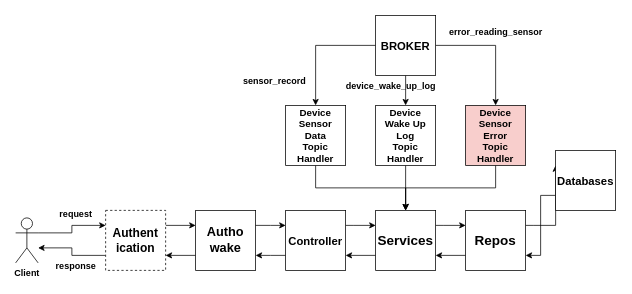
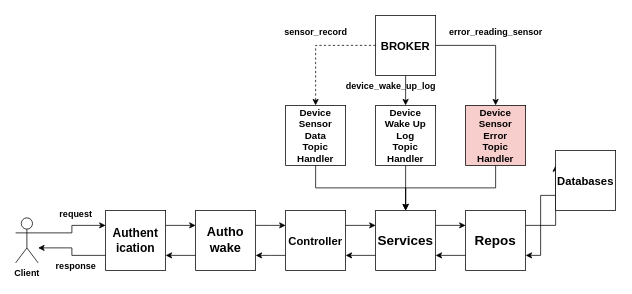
  <mxCell id="0" />
  <mxCell id="1" parent="0" />
  <mxCell id="2" style="edgeStyle=orthogonalEdgeStyle;rounded=0;orthogonalLoop=1;jettySize=auto;html=1;entryX=0;entryY=0.25;entryDx=0;entryDy=0;fontStyle=1" parent="1" source="3" target="6" edge="1"><mxGeometry relative="1" as="geometry"><Array as="points"><mxPoint x="95" y="310" /><mxPoint x="95" y="300" /></Array></mxGeometry></mxCell>
  <mxCell id="3" value="Client" style="shape=umlActor;verticalLabelPosition=bottom;verticalAlign=top;html=1;outlineConnect=0;fontStyle=1" parent="1" vertex="1"><mxGeometry x="20" y="290" width="30" height="60" as="geometry" /></mxCell>
  <mxCell id="4" value="" style="edgeStyle=orthogonalEdgeStyle;rounded=0;orthogonalLoop=1;jettySize=auto;html=1;exitX=1;exitY=0.25;exitDx=0;exitDy=0;fontStyle=1" parent="1" source="6" target="8" edge="1"><mxGeometry relative="1" as="geometry"><Array as="points"><mxPoint x="280" y="300" /><mxPoint x="280" y="300" /></Array></mxGeometry></mxCell>
  <mxCell id="5" style="edgeStyle=orthogonalEdgeStyle;rounded=0;orthogonalLoop=1;jettySize=auto;html=1;exitX=0;exitY=0.75;exitDx=0;exitDy=0;fontStyle=1" parent="1" source="6" target="3" edge="1"><mxGeometry relative="1" as="geometry"><Array as="points"><mxPoint x="95" y="340" /><mxPoint x="95" y="330" /></Array></mxGeometry></mxCell>
- <mxCell id="6" value="Authent&lt;br style=&quot;font-size: 16px;&quot;&gt;ication" style="aspect=fixed;fontStyle=1;fontSize=16;glass=0;shadow=0;rounded=0;html=1;whiteSpace=wrap;labelBackgroundColor=none;dashed=1;" parent="1" vertex="1"><mxGeometry x="140" y="280" width="80" height="80" as="geometry" /></mxCell>
+ <mxCell id="6" value="Authent&lt;br style=&quot;font-size: 16px;&quot;&gt;ication" style="aspect=fixed;fontStyle=1;fontSize=16;glass=0;shadow=0;rounded=0;html=1;whiteSpace=wrap;labelBackgroundColor=none;" parent="1" vertex="1"><mxGeometry x="140" y="280" width="80" height="80" as="geometry" /></mxCell>
  <mxCell id="7" style="edgeStyle=orthogonalEdgeStyle;rounded=0;orthogonalLoop=1;jettySize=auto;html=1;exitX=0;exitY=0.75;exitDx=0;exitDy=0;entryX=1;entryY=0.75;entryDx=0;entryDy=0;fontStyle=1" parent="1" source="8" target="6" edge="1"><mxGeometry relative="1" as="geometry" /></mxCell>
  <mxCell id="8" value="Autho&lt;br style=&quot;font-size: 17px;&quot;&gt;wake" style="whiteSpace=wrap;html=1;aspect=fixed;fontStyle=1;fontSize=17;" parent="1" vertex="1"><mxGeometry x="260" y="280" width="80" height="80" as="geometry" /></mxCell>
  <mxCell id="9" value="" style="edgeStyle=orthogonalEdgeStyle;rounded=0;orthogonalLoop=1;jettySize=auto;html=1;fontStyle=1;entryX=0;entryY=0.25;entryDx=0;entryDy=0;" parent="1" source="11" target="14" edge="1"><mxGeometry relative="1" as="geometry"><Array as="points"><mxPoint x="470" y="300" /><mxPoint x="470" y="300" /></Array></mxGeometry></mxCell>
  <mxCell id="10" style="edgeStyle=orthogonalEdgeStyle;rounded=0;orthogonalLoop=1;jettySize=auto;html=1;" parent="1" source="11" edge="1"><mxGeometry relative="1" as="geometry"><Array as="points"><mxPoint x="360" y="340" /><mxPoint x="360" y="340" /></Array><mxPoint x="340" y="340" as="targetPoint" /></mxGeometry></mxCell>
  <mxCell id="11" value="Controller" style="whiteSpace=wrap;html=1;aspect=fixed;fontStyle=1;fontSize=15;" parent="1" vertex="1"><mxGeometry x="380" y="280" width="80" height="80" as="geometry" /></mxCell>
  <mxCell id="12" value="" style="edgeStyle=orthogonalEdgeStyle;rounded=0;orthogonalLoop=1;jettySize=auto;html=1;fontStyle=1;entryX=0;entryY=0.25;entryDx=0;entryDy=0;" parent="1" source="14" target="17" edge="1"><mxGeometry relative="1" as="geometry"><Array as="points"><mxPoint x="590" y="300" /><mxPoint x="590" y="300" /></Array></mxGeometry></mxCell>
  <mxCell id="13" style="edgeStyle=orthogonalEdgeStyle;rounded=0;orthogonalLoop=1;jettySize=auto;html=1;exitX=0;exitY=0.75;exitDx=0;exitDy=0;entryX=1;entryY=0.75;entryDx=0;entryDy=0;fontStyle=1" parent="1" source="14" target="11" edge="1"><mxGeometry relative="1" as="geometry" /></mxCell>
  <mxCell id="14" value="Services" style="whiteSpace=wrap;html=1;aspect=fixed;fontStyle=1;fontSize=18;" parent="1" vertex="1"><mxGeometry x="500" y="280" width="80" height="80" as="geometry" /></mxCell>
  <mxCell id="15" value="" style="edgeStyle=orthogonalEdgeStyle;rounded=0;orthogonalLoop=1;jettySize=auto;html=1;fontStyle=1;entryX=0;entryY=0.25;entryDx=0;entryDy=0;" parent="1" source="17" target="19" edge="1"><mxGeometry relative="1" as="geometry"><Array as="points"><mxPoint x="710" y="300" /><mxPoint x="710" y="300" /></Array></mxGeometry></mxCell>
  <mxCell id="16" style="edgeStyle=orthogonalEdgeStyle;rounded=0;orthogonalLoop=1;jettySize=auto;html=1;exitX=0;exitY=0.75;exitDx=0;exitDy=0;entryX=1;entryY=0.75;entryDx=0;entryDy=0;fontStyle=1" parent="1" source="17" target="14" edge="1"><mxGeometry relative="1" as="geometry" /></mxCell>
  <mxCell id="17" value="Repos" style="whiteSpace=wrap;html=1;aspect=fixed;fontStyle=1;fontSize=18;" parent="1" vertex="1"><mxGeometry x="620" y="280" width="80" height="80" as="geometry" /></mxCell>
  <mxCell id="18" style="edgeStyle=orthogonalEdgeStyle;rounded=0;orthogonalLoop=1;jettySize=auto;html=1;entryX=1;entryY=0.75;entryDx=0;entryDy=0;exitX=0;exitY=0.75;exitDx=0;exitDy=0;fontStyle=1" parent="1" source="19" target="17" edge="1"><mxGeometry relative="1" as="geometry"><Array as="points" /></mxGeometry></mxCell>
  <mxCell id="19" value="Databases" style="whiteSpace=wrap;html=1;aspect=fixed;fontStyle=1;fontSize=15;verticalAlign=middle;" parent="1" vertex="1"><mxGeometry x="740" y="200" width="80" height="80" as="geometry" /></mxCell>
- <mxCell id="20" style="edgeStyle=orthogonalEdgeStyle;rounded=0;orthogonalLoop=1;jettySize=auto;html=1;" parent="1" source="23" target="25" edge="1"><mxGeometry relative="1" as="geometry" /></mxCell>
+ <mxCell id="20" style="edgeStyle=orthogonalEdgeStyle;rounded=0;orthogonalLoop=1;jettySize=auto;html=1;dashed=1;" parent="1" source="23" target="25" edge="1"><mxGeometry relative="1" as="geometry" /></mxCell>
  <mxCell id="21" style="edgeStyle=orthogonalEdgeStyle;rounded=0;orthogonalLoop=1;jettySize=auto;html=1;" parent="1" source="23" target="27" edge="1"><mxGeometry relative="1" as="geometry" /></mxCell>
  <mxCell id="22" style="edgeStyle=orthogonalEdgeStyle;rounded=0;orthogonalLoop=1;jettySize=auto;html=1;" parent="1" source="23" target="29" edge="1"><mxGeometry relative="1" as="geometry" /></mxCell>
  <mxCell id="23" value="BROKER" style="whiteSpace=wrap;html=1;aspect=fixed;fontStyle=1;fontSize=15;" parent="1" vertex="1"><mxGeometry x="500" y="20" width="80" height="80" as="geometry" /></mxCell>
  <mxCell id="24" style="edgeStyle=orthogonalEdgeStyle;rounded=0;orthogonalLoop=1;jettySize=auto;html=1;exitX=0.5;exitY=1;exitDx=0;exitDy=0;" parent="1" source="25" target="14" edge="1"><mxGeometry relative="1" as="geometry" /></mxCell>
  <mxCell id="25" value="Device&lt;br style=&quot;font-size: 13px;&quot;&gt;Sensor&lt;br style=&quot;font-size: 13px;&quot;&gt;Data&lt;br style=&quot;font-size: 13px;&quot;&gt;Topic&lt;br style=&quot;font-size: 13px;&quot;&gt;Handler" style="whiteSpace=wrap;html=1;aspect=fixed;fontStyle=1;fontSize=13;" parent="1" vertex="1"><mxGeometry x="380" y="140" width="80" height="80" as="geometry" /></mxCell>
  <mxCell id="26" style="edgeStyle=orthogonalEdgeStyle;rounded=0;orthogonalLoop=1;jettySize=auto;html=1;" parent="1" source="27" target="14" edge="1"><mxGeometry relative="1" as="geometry" /></mxCell>
  <mxCell id="27" value="Device&lt;br style=&quot;font-size: 13px;&quot;&gt;Wake Up Log&lt;br style=&quot;font-size: 13px;&quot;&gt;Topic&lt;br style=&quot;font-size: 13px;&quot;&gt;Handler" style="whiteSpace=wrap;html=1;aspect=fixed;fontStyle=1;fontSize=13;" parent="1" vertex="1"><mxGeometry x="500" y="140" width="80" height="80" as="geometry" /></mxCell>
  <mxCell id="28" style="edgeStyle=orthogonalEdgeStyle;rounded=0;orthogonalLoop=1;jettySize=auto;html=1;exitX=0.5;exitY=1;exitDx=0;exitDy=0;" parent="1" source="29" target="14" edge="1"><mxGeometry relative="1" as="geometry" /></mxCell>
  <mxCell id="29" value="Device&lt;br style=&quot;font-size: 13px;&quot;&gt;Sensor&lt;br style=&quot;font-size: 13px;&quot;&gt;Error&lt;br style=&quot;font-size: 13px;&quot;&gt;Topic&lt;br style=&quot;font-size: 13px;&quot;&gt;Handler" style="whiteSpace=wrap;html=1;aspect=fixed;fontStyle=1;fontSize=13;fillColor=#f8cecc;" parent="1" vertex="1"><mxGeometry x="620" y="140" width="80" height="80" as="geometry" /></mxCell>
- <mxCell id="30" value="sensor_record" style="text;html=1;align=center;verticalAlign=middle;resizable=0;points=[];autosize=1;strokeColor=none;fillColor=none;fontStyle=1" parent="1" vertex="1"><mxGeometry x="310" y="93" width="110" height="30" as="geometry" /></mxCell>
+ <mxCell id="30" value="sensor_record" style="text;html=1;align=center;verticalAlign=middle;resizable=0;points=[];autosize=1;strokeColor=none;fillColor=none;fontStyle=1" parent="1" vertex="1"><mxGeometry x="365" y="28" width="110" height="30" as="geometry" /></mxCell>
  <mxCell id="31" value="device_wake_up_log" style="text;html=1;align=center;verticalAlign=middle;resizable=0;points=[];autosize=1;strokeColor=none;fillColor=none;fontStyle=1" parent="1" vertex="1"><mxGeometry x="450" y="100" width="140" height="30" as="geometry" /></mxCell>
  <mxCell id="32" value="error_reading_sensor" style="text;html=1;align=center;verticalAlign=middle;resizable=0;points=[];autosize=1;strokeColor=none;fillColor=none;fontStyle=1" parent="1" vertex="1"><mxGeometry x="585" y="28" width="150" height="30" as="geometry" /></mxCell>
  <mxCell id="33" value="request" style="text;html=1;align=center;verticalAlign=middle;resizable=0;points=[];autosize=1;strokeColor=none;fillColor=none;fontStyle=1" parent="1" vertex="1"><mxGeometry x="65" y="270" width="70" height="30" as="geometry" /></mxCell>
  <mxCell id="34" value="response" style="text;html=1;align=center;verticalAlign=middle;resizable=0;points=[];autosize=1;strokeColor=none;fillColor=none;fontStyle=1" parent="1" vertex="1"><mxGeometry x="60" y="340" width="80" height="30" as="geometry" /></mxCell>
  <mxCell id="35" style="edgeStyle=orthogonalEdgeStyle;rounded=0;orthogonalLoop=1;jettySize=auto;html=1;" parent="1" target="11" edge="1"><mxGeometry relative="1" as="geometry"><Array as="points"><mxPoint x="360" y="300" /><mxPoint x="360" y="300" /></Array><mxPoint x="340" y="300" as="sourcePoint" /></mxGeometry></mxCell>
